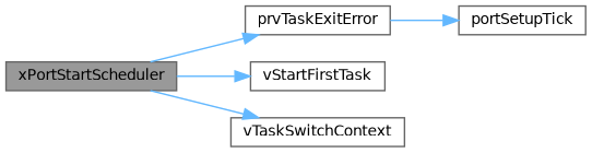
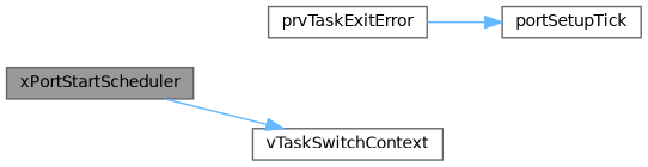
  digraph {
    rankdir=LR
    node [color=grey40 fillcolor=white fontname=Helvetica fontsize=10 shape=box style=filled]
    edge [color=steelblue1 fontname=Helvetica fontsize=10 labelfontname=Helvetica labelfontsize=10 style=solid]
    n1 [color=gray40 fillcolor=grey60 fontcolor=black height=0.2 label=xPortStartScheduler width=0.4]
    n2 [height=0.2 label=prvTaskExitError width=0.4]
-   n3 [height=0.2 label=vStartFirstTask width=0.4]
    n4 [height=0.2 label=vTaskSwitchContext width=0.4]
    n5 [height=0.2 label=portSetupTick width=0.4]
-   n1 -> n2
-   n1 -> n3
    n1 -> n4
    n2 -> n5
  }
